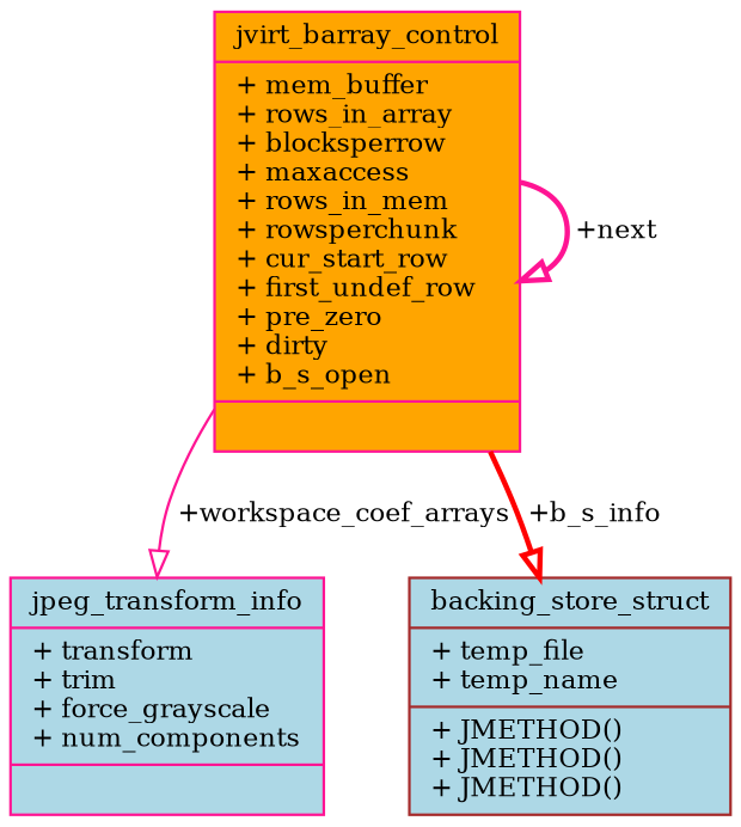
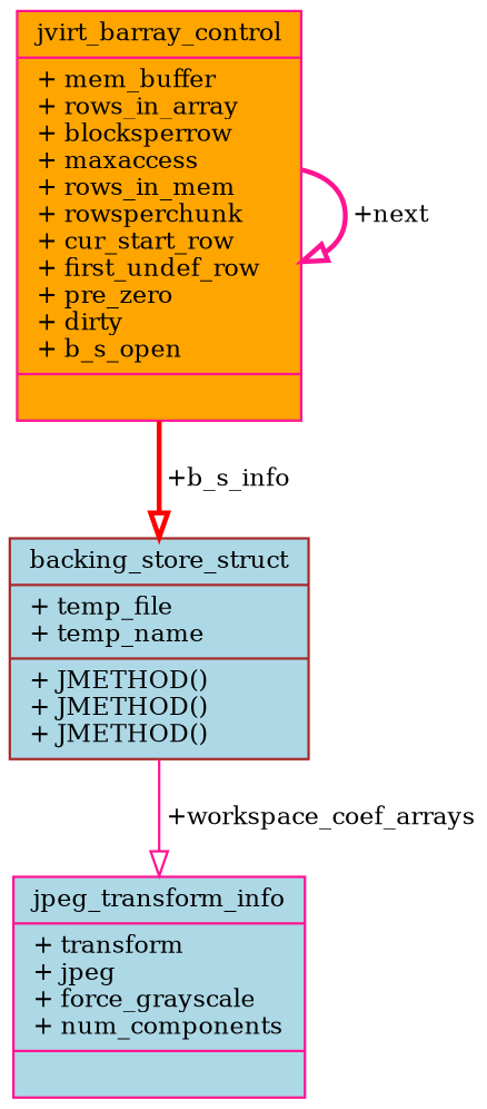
  digraph {
    fontname="DejaVu Serif"
    node [color=deeppink fillcolor=lightblue fontname="DejaVu Serif" fontsize=10 shape=record style=filled]
    edge [arrowhead=onormal color=deeppink fontname="DejaVu Serif" fontsize=10 labelfontname=Helvetica labelfontsize=10 style=bold]
-   n1 [fontcolor=black height=0.2 label="{jpeg_transform_info\n|+ transform\l+ trim\l+ force_grayscale\l+ num_components\l|}" width=0.4]
+   n1 [fontcolor=black height=0.2 label="{jpeg_transform_info\n|+ transform\l+ jpeg\l+ force_grayscale\l+ num_components\l|}" width=0.4]
    n2 [fillcolor=orange height=0.2 label="{jvirt_barray_control\n|+ mem_buffer\l+ rows_in_array\l+ blocksperrow\l+ maxaccess\l+ rows_in_mem\l+ rowsperchunk\l+ cur_start_row\l+ first_undef_row\l+ pre_zero\l+ dirty\l+ b_s_open\l|}" width=0.4]
    n3 [color=brown height=0.2 label="{backing_store_struct\n|+ temp_file\l+ temp_name\l|+ JMETHOD()\l+ JMETHOD()\l+ JMETHOD()\l}" width=0.4]
-   n2 -> n1 [label=" +workspace_coef_arrays" style=solid]
+   n3 -> n1 [label=" +workspace_coef_arrays" style=solid]
    n2 -> n2 [label=" +next"]
    n2 -> n3 [color=red label=" +b_s_info"]
  }
